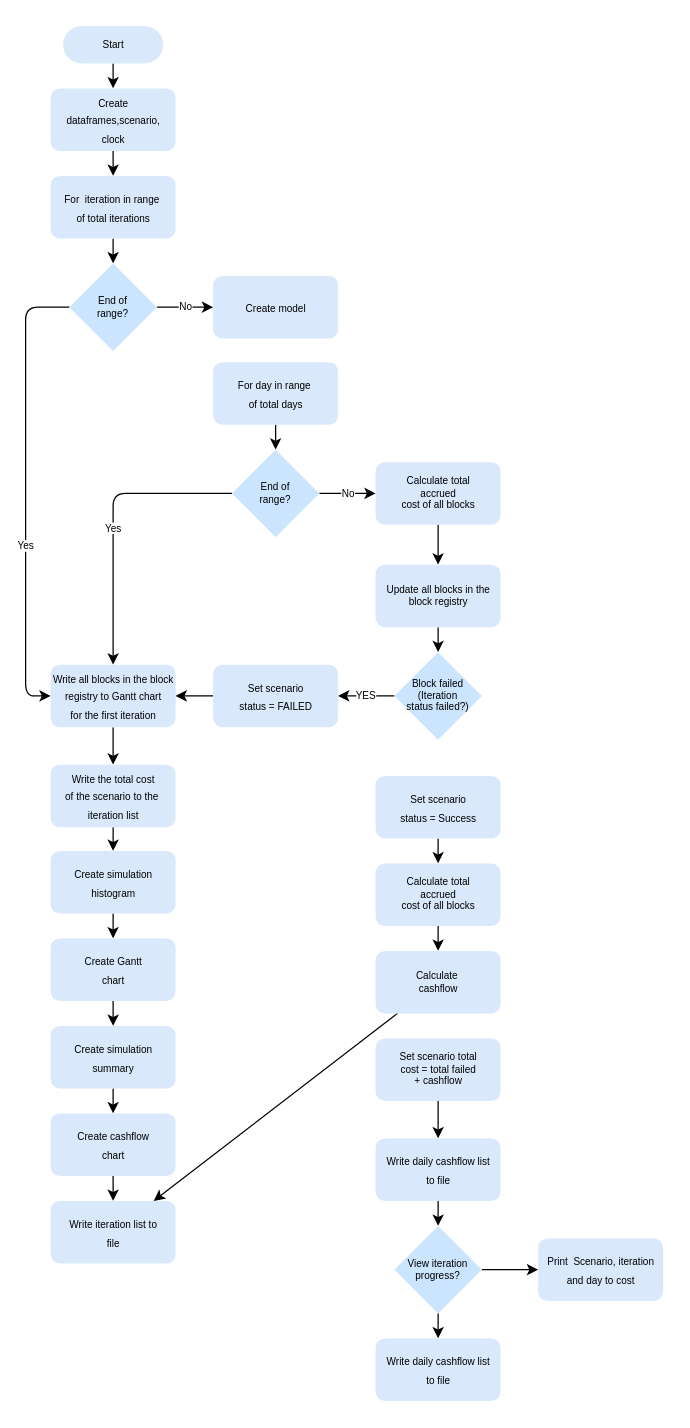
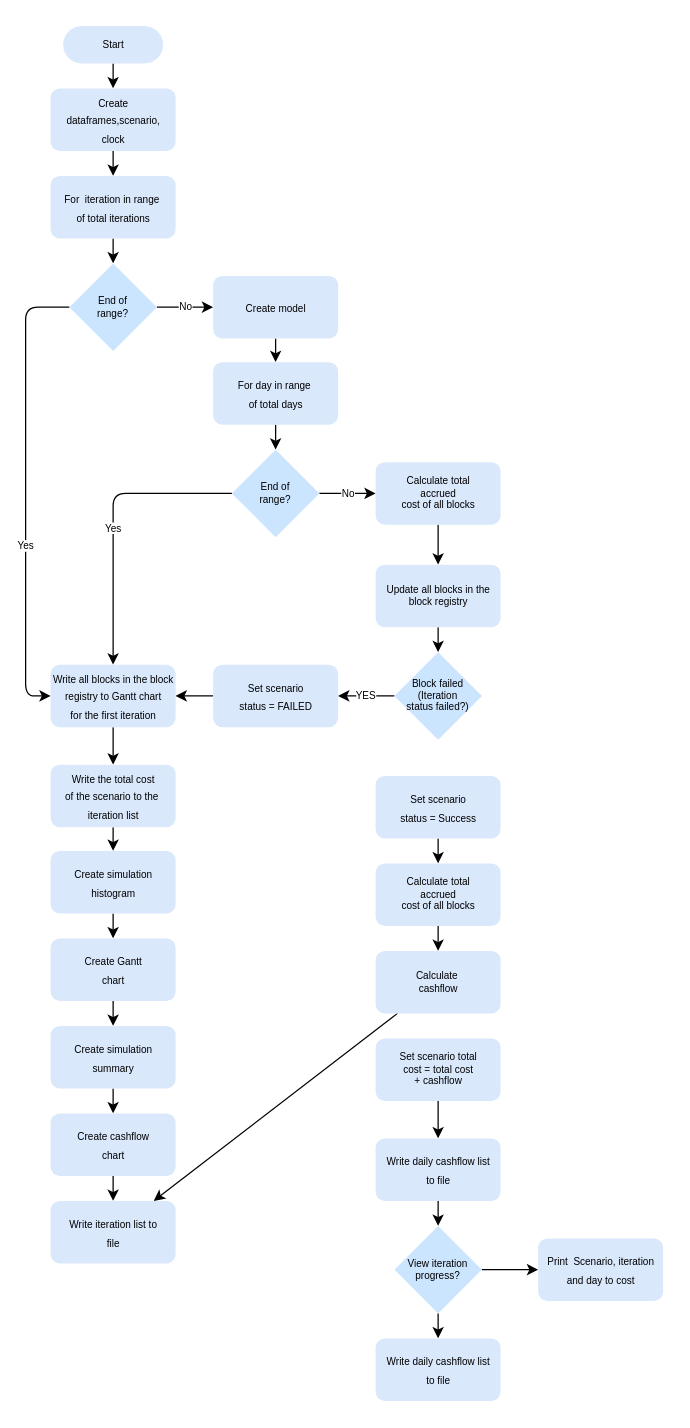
  <mxCell id="0" />
  <mxCell id="1" parent="0" />
  <mxCell id="2" value="" style="edgeStyle=none;html=1;strokeColor=#000000;" edge="1" parent="1" source="3" target="5"><mxGeometry relative="1" as="geometry" /></mxCell>
  <mxCell id="3" value="&lt;font color=&quot;#000000&quot; style=&quot;font-size: 8px;&quot;&gt;Start&lt;/font&gt;" style="html=1;dashed=0;whitespace=wrap;shape=mxgraph.dfd.start;fillColor=#dae8fc;strokeColor=none;rounded=1;fontSize=8;" parent="1" vertex="1"><mxGeometry x="50" y="20" width="80" height="30" as="geometry" /></mxCell>
  <mxCell id="4" style="edgeStyle=none;rounded=1;html=1;entryX=0.5;entryY=0;entryDx=0;entryDy=0;labelBackgroundColor=#FFFFFF;strokeColor=#000000;fontFamily=Helvetica;fontSize=8;fontColor=#000000;" edge="1" parent="1" source="5" target="7"><mxGeometry relative="1" as="geometry" /></mxCell>
  <mxCell id="5" value="&lt;font style=&quot;font-size: 8px;&quot;&gt;Create &lt;br&gt;dataframes,scenario,&lt;br&gt;clock&lt;/font&gt;" style="html=1;dashed=0;whitespace=wrap;fillColor=#dae8fc;strokeColor=none;fontColor=#000000;rounded=1;" parent="1" vertex="1"><mxGeometry x="40" y="70" width="100" height="50" as="geometry" /></mxCell>
  <mxCell id="6" style="edgeStyle=none;rounded=1;html=1;entryX=0.5;entryY=0;entryDx=0;entryDy=0;entryPerimeter=0;labelBackgroundColor=#FFFFFF;strokeColor=#000000;fontFamily=Helvetica;fontSize=8;fontColor=#000000;" edge="1" parent="1" source="7" target="23"><mxGeometry relative="1" as="geometry" /></mxCell>
  <mxCell id="7" value="&lt;span style=&quot;font-size: 8px;&quot;&gt;For&amp;nbsp; iteration in range&amp;nbsp;&lt;br&gt;of total iterations&lt;br&gt;&lt;/span&gt;" style="html=1;dashed=0;whitespace=wrap;fillColor=#dae8fc;strokeColor=none;fontColor=#000000;rounded=1;" vertex="1" parent="1"><mxGeometry x="40" y="140" width="100" height="50" as="geometry" /></mxCell>
  <mxCell id="8" style="edgeStyle=none;html=1;entryX=0.5;entryY=0;entryDx=0;entryDy=0;strokeColor=#000000;fontSize=8;fontColor=#000000;" edge="1" parent="1" source="9" target="11"><mxGeometry relative="1" as="geometry" /></mxCell>
  <mxCell id="9" value="&lt;span style=&quot;font-size: 8px;&quot;&gt;Write all blocks in the block &lt;br&gt;registry to Gantt chart&lt;br&gt;for the first iteration&lt;br&gt;&lt;/span&gt;" style="html=1;dashed=0;whitespace=wrap;fillColor=#dae8fc;strokeColor=none;fontColor=#000000;rounded=1;" vertex="1" parent="1"><mxGeometry x="40" y="531" width="100" height="50" as="geometry" /></mxCell>
  <mxCell id="10" style="edgeStyle=none;shape=connector;rounded=1;html=1;entryX=0.5;entryY=0;entryDx=0;entryDy=0;labelBackgroundColor=#FFFFFF;strokeColor=#000000;fontFamily=Helvetica;fontSize=8;fontColor=#000000;endArrow=classic;" edge="1" parent="1" source="11" target="48"><mxGeometry relative="1" as="geometry" /></mxCell>
  <mxCell id="11" value="&lt;span style=&quot;font-size: 8px;&quot;&gt;Write the total cost&lt;br&gt;of the scenario to the&amp;nbsp;&lt;br&gt;iteration list&lt;br&gt;&lt;/span&gt;" style="html=1;dashed=0;whitespace=wrap;fillColor=#dae8fc;strokeColor=none;fontColor=#000000;rounded=1;" vertex="1" parent="1"><mxGeometry x="40" y="611" width="100" height="50" as="geometry" /></mxCell>
  <mxCell id="12" style="edgeStyle=none;rounded=1;html=1;labelBackgroundColor=#FFFFFF;strokeColor=#000000;fontSize=8;fontColor=#000000;exitX=0;exitY=0.5;exitDx=0;exitDy=0;exitPerimeter=0;entryX=0;entryY=0.5;entryDx=0;entryDy=0;" edge="1" parent="1" source="23" target="9"><mxGeometry relative="1" as="geometry"><mxPoint x="90" y="349" as="sourcePoint" /><Array as="points"><mxPoint x="20" y="245" /><mxPoint x="20" y="360" /><mxPoint x="20" y="480" /><mxPoint x="20" y="556" /></Array></mxGeometry></mxCell>
  <mxCell id="13" value="&lt;span style=&quot;background-color: rgb(255, 255, 255);&quot;&gt;Yes&lt;/span&gt;" style="edgeLabel;html=1;align=center;verticalAlign=middle;resizable=0;points=[];fontSize=8;fontColor=#000000;" vertex="1" connectable="0" parent="12"><mxGeometry x="0.229" y="-1" relative="1" as="geometry"><mxPoint as="offset" /></mxGeometry></mxCell>
  <mxCell id="14" style="edgeStyle=none;html=1;entryX=0.5;entryY=0;entryDx=0;entryDy=0;entryPerimeter=0;strokeColor=#000000;fontSize=8;fontColor=#000000;" edge="1" parent="1" source="15" target="19"><mxGeometry relative="1" as="geometry" /></mxCell>
  <mxCell id="15" value="&lt;span style=&quot;font-size: 8px;&quot;&gt;For day in range&amp;nbsp;&lt;br&gt;of total days&lt;br&gt;&lt;/span&gt;" style="html=1;dashed=0;whitespace=wrap;fillColor=#dae8fc;strokeColor=none;fontColor=#000000;rounded=1;" vertex="1" parent="1"><mxGeometry x="170" y="289" width="100" height="50" as="geometry" /></mxCell>
  <mxCell id="16" style="edgeStyle=none;html=1;strokeColor=#000000;fontSize=8;fontColor=#000000;entryX=0.5;entryY=0;entryDx=0;entryDy=0;exitX=0;exitY=0.5;exitDx=0;exitDy=0;exitPerimeter=0;" edge="1" parent="1" source="19" target="9"><mxGeometry relative="1" as="geometry"><mxPoint x="220" y="451" as="targetPoint" /><Array as="points"><mxPoint x="90" y="394" /></Array></mxGeometry></mxCell>
  <mxCell id="17" value="&lt;span style=&quot;background-color: rgb(255, 255, 255);&quot;&gt;Yes&lt;/span&gt;" style="edgeLabel;html=1;align=center;verticalAlign=middle;resizable=0;points=[];fontSize=8;fontColor=#000000;rounded=1;" vertex="1" connectable="0" parent="16"><mxGeometry x="0.05" y="-1" relative="1" as="geometry"><mxPoint as="offset" /></mxGeometry></mxCell>
  <mxCell id="18" value="No" style="edgeStyle=none;shape=connector;rounded=1;html=1;entryX=0;entryY=0.5;entryDx=0;entryDy=0;labelBackgroundColor=#FFFFFF;strokeColor=#000000;fontFamily=Helvetica;fontSize=8;fontColor=#000000;endArrow=classic;" edge="1" parent="1" source="19" target="25"><mxGeometry relative="1" as="geometry" /></mxCell>
  <mxCell id="19" value="&lt;font color=&quot;#000000&quot;&gt;End of &lt;br&gt;range?&lt;/font&gt;" style="strokeWidth=2;html=1;shape=mxgraph.flowchart.decision;whiteSpace=wrap;fontSize=8;fillColor=#cce5ff;strokeColor=none;rounded=1;" vertex="1" parent="1"><mxGeometry x="185" y="359" width="70" height="70" as="geometry" /></mxCell>
+ <mxCell id="20" style="edgeStyle=none;rounded=1;html=1;entryX=0.5;entryY=0;entryDx=0;entryDy=0;labelBackgroundColor=#FFFFFF;strokeColor=#000000;fontFamily=Helvetica;fontSize=8;fontColor=#000000;" edge="1" parent="1" source="21" target="15"><mxGeometry relative="1" as="geometry" /></mxCell>
  <mxCell id="21" value="&lt;span style=&quot;font-size: 8px;&quot;&gt;Create model&lt;br&gt;&lt;/span&gt;" style="html=1;dashed=0;whitespace=wrap;fillColor=#dae8fc;strokeColor=none;fontColor=#000000;rounded=1;" vertex="1" parent="1"><mxGeometry x="170" y="220" width="100" height="50" as="geometry" /></mxCell>
  <mxCell id="22" value="No" style="edgeStyle=none;rounded=1;html=1;entryX=0;entryY=0.5;entryDx=0;entryDy=0;labelBackgroundColor=#FFFFFF;strokeColor=#000000;fontFamily=Helvetica;fontSize=8;fontColor=#000000;" edge="1" parent="1" source="23" target="21"><mxGeometry relative="1" as="geometry" /></mxCell>
  <mxCell id="23" value="&lt;font color=&quot;#000000&quot;&gt;End of &lt;br&gt;range?&lt;/font&gt;" style="strokeWidth=2;html=1;shape=mxgraph.flowchart.decision;whiteSpace=wrap;fontSize=8;fillColor=#cce5ff;strokeColor=none;rounded=1;" vertex="1" parent="1"><mxGeometry x="55" y="210" width="70" height="70" as="geometry" /></mxCell>
  <mxCell id="24" style="edgeStyle=none;rounded=1;html=1;labelBackgroundColor=#FFFFFF;strokeColor=#000000;fontFamily=Helvetica;fontSize=8;fontColor=#000000;" edge="1" parent="1" source="25" target="27"><mxGeometry relative="1" as="geometry" /></mxCell>
  <mxCell id="25" value="Calculate total&lt;br style=&quot;font-size: 8px;&quot;&gt;accrued &lt;br style=&quot;font-size: 8px;&quot;&gt;cost of all blocks" style="html=1;dashed=0;whitespace=wrap;fillColor=#dae8fc;strokeColor=none;fontColor=#000000;rounded=1;fontSize=8;" vertex="1" parent="1"><mxGeometry x="300" y="369" width="100" height="50" as="geometry" /></mxCell>
  <mxCell id="26" style="edgeStyle=none;rounded=1;html=1;entryX=0.5;entryY=0;entryDx=0;entryDy=0;entryPerimeter=0;labelBackgroundColor=#FFFFFF;strokeColor=#000000;fontFamily=Helvetica;fontSize=8;fontColor=#000000;" edge="1" parent="1" source="27" target="29"><mxGeometry relative="1" as="geometry" /></mxCell>
  <mxCell id="27" value="Update all blocks in the&lt;br&gt;block registry" style="html=1;dashed=0;whitespace=wrap;fillColor=#dae8fc;strokeColor=none;fontColor=#000000;rounded=1;fontSize=8;" vertex="1" parent="1"><mxGeometry x="300" y="451" width="100" height="50" as="geometry" /></mxCell>
  <mxCell id="28" value="YES" style="edgeStyle=none;shape=connector;rounded=1;html=1;entryX=1;entryY=0.5;entryDx=0;entryDy=0;labelBackgroundColor=#FFFFFF;strokeColor=#000000;fontFamily=Helvetica;fontSize=8;fontColor=#000000;endArrow=classic;" edge="1" parent="1" source="29" target="31"><mxGeometry relative="1" as="geometry" /></mxCell>
  <mxCell id="29" value="&lt;font color=&quot;#000000&quot;&gt;Block failed (Iteration&lt;br&gt;status failed?)&lt;/font&gt;" style="strokeWidth=2;html=1;shape=mxgraph.flowchart.decision;whiteSpace=wrap;fontSize=8;fillColor=#cce5ff;strokeColor=none;rounded=1;" vertex="1" parent="1"><mxGeometry x="315" y="521" width="70" height="70" as="geometry" /></mxCell>
  <mxCell id="30" style="edgeStyle=none;shape=connector;rounded=1;html=1;entryX=1;entryY=0.5;entryDx=0;entryDy=0;labelBackgroundColor=#FFFFFF;strokeColor=#000000;fontFamily=Helvetica;fontSize=8;fontColor=#000000;endArrow=classic;" edge="1" parent="1" source="31" target="9"><mxGeometry relative="1" as="geometry" /></mxCell>
  <mxCell id="31" value="&lt;span style=&quot;font-size: 8px;&quot;&gt;Set scenario &lt;br&gt;status = FAILED&lt;br&gt;&lt;/span&gt;" style="html=1;dashed=0;whitespace=wrap;fillColor=#dae8fc;strokeColor=none;fontColor=#000000;rounded=1;" vertex="1" parent="1"><mxGeometry x="170" y="531" width="100" height="50" as="geometry" /></mxCell>
  <mxCell id="32" style="edgeStyle=none;rounded=1;html=1;entryX=0.5;entryY=0;entryDx=0;entryDy=0;labelBackgroundColor=#FFFFFF;strokeColor=#000000;fontFamily=Helvetica;fontSize=8;fontColor=#000000;" edge="1" parent="1" source="33" target="35"><mxGeometry relative="1" as="geometry" /></mxCell>
  <mxCell id="33" value="&lt;span style=&quot;font-size: 8px;&quot;&gt;Set scenario &lt;br&gt;status = Success&lt;br&gt;&lt;/span&gt;" style="html=1;dashed=0;whitespace=wrap;fillColor=#dae8fc;strokeColor=none;fontColor=#000000;rounded=1;" vertex="1" parent="1"><mxGeometry x="300" y="620" width="100" height="50" as="geometry" /></mxCell>
  <mxCell id="34" style="edgeStyle=none;rounded=1;html=1;entryX=0.5;entryY=0;entryDx=0;entryDy=0;labelBackgroundColor=#FFFFFF;strokeColor=#000000;fontFamily=Helvetica;fontSize=8;fontColor=#000000;" edge="1" parent="1" source="35" target="37"><mxGeometry relative="1" as="geometry" /></mxCell>
  <mxCell id="35" value="Calculate total&lt;br style=&quot;font-size: 8px;&quot;&gt;accrued &lt;br style=&quot;font-size: 8px;&quot;&gt;cost of all blocks" style="html=1;dashed=0;whitespace=wrap;fillColor=#dae8fc;strokeColor=none;fontColor=#000000;rounded=1;fontSize=8;" vertex="1" parent="1"><mxGeometry x="300" y="690" width="100" height="50" as="geometry" /></mxCell>
  <mxCell id="36" style="edgeStyle=none;rounded=1;html=1;labelBackgroundColor=#FFFFFF;strokeColor=#000000;fontFamily=Helvetica;fontSize=8;fontColor=#000000;" edge="1" parent="1" source="37" target="55"><mxGeometry relative="1" as="geometry" /></mxCell>
  <mxCell id="37" value="Calculate&amp;nbsp;&lt;br&gt;cashflow" style="html=1;dashed=0;whitespace=wrap;fillColor=#dae8fc;strokeColor=none;fontColor=#000000;rounded=1;fontSize=8;" vertex="1" parent="1"><mxGeometry x="300" y="760" width="100" height="50" as="geometry" /></mxCell>
  <mxCell id="38" style="edgeStyle=none;rounded=1;html=1;entryX=0.5;entryY=0;entryDx=0;entryDy=0;labelBackgroundColor=#FFFFFF;strokeColor=#000000;fontFamily=Helvetica;fontSize=8;fontColor=#000000;" edge="1" parent="1" source="39" target="41"><mxGeometry relative="1" as="geometry" /></mxCell>
- <mxCell id="39" value="Set scenario total&lt;br&gt;cost = total failed &lt;br&gt;+ cashflow" style="html=1;dashed=0;whitespace=wrap;fillColor=#dae8fc;strokeColor=none;fontColor=#000000;rounded=1;fontSize=8;" vertex="1" parent="1"><mxGeometry x="300" y="830" width="100" height="50" as="geometry" /></mxCell>
+ <mxCell id="39" value="Set scenario total&lt;br&gt;cost = total cost &lt;br&gt;+ cashflow" style="html=1;dashed=0;whitespace=wrap;fillColor=#dae8fc;strokeColor=none;fontColor=#000000;rounded=1;fontSize=8;" vertex="1" parent="1"><mxGeometry x="300" y="830" width="100" height="50" as="geometry" /></mxCell>
  <mxCell id="40" style="edgeStyle=none;rounded=1;html=1;labelBackgroundColor=#FFFFFF;strokeColor=#000000;fontSize=8;fontColor=#000000;" edge="1" parent="1" source="41" target="44"><mxGeometry relative="1" as="geometry" /></mxCell>
  <mxCell id="41" value="&lt;span style=&quot;font-size: 8px;&quot;&gt;Write daily cashflow list&lt;br&gt;to file&lt;br&gt;&lt;/span&gt;" style="html=1;dashed=0;whitespace=wrap;fillColor=#dae8fc;strokeColor=none;fontColor=#000000;rounded=1;" vertex="1" parent="1"><mxGeometry x="300" y="910" width="100" height="50" as="geometry" /></mxCell>
  <mxCell id="42" style="edgeStyle=none;rounded=1;html=1;labelBackgroundColor=#FFFFFF;strokeColor=#000000;fontSize=8;fontColor=#000000;" edge="1" parent="1" source="44" target="45"><mxGeometry relative="1" as="geometry" /></mxCell>
  <mxCell id="43" style="edgeStyle=none;rounded=1;html=1;entryX=0;entryY=0.5;entryDx=0;entryDy=0;labelBackgroundColor=#FFFFFF;strokeColor=#000000;fontSize=8;fontColor=#000000;" edge="1" parent="1" source="44" target="46"><mxGeometry relative="1" as="geometry" /></mxCell>
  <mxCell id="44" value="&lt;font color=&quot;#000000&quot;&gt;View iteration&lt;br&gt;progress?&lt;/font&gt;" style="strokeWidth=2;html=1;shape=mxgraph.flowchart.decision;whiteSpace=wrap;fontSize=8;fillColor=#cce5ff;strokeColor=none;rounded=1;" vertex="1" parent="1"><mxGeometry x="315" y="980" width="70" height="70" as="geometry" /></mxCell>
  <mxCell id="45" value="&lt;span style=&quot;font-size: 8px;&quot;&gt;Write daily cashflow list&lt;br&gt;to file&lt;br&gt;&lt;/span&gt;" style="html=1;dashed=0;whitespace=wrap;fillColor=#dae8fc;strokeColor=none;fontColor=#000000;rounded=1;" vertex="1" parent="1"><mxGeometry x="300" y="1070" width="100" height="50" as="geometry" /></mxCell>
  <mxCell id="46" value="&lt;span style=&quot;font-size: 8px;&quot;&gt;Print&amp;nbsp; Scenario, iteration&lt;br&gt;and day to cost&lt;br&gt;&lt;/span&gt;" style="html=1;dashed=0;whitespace=wrap;fillColor=#dae8fc;strokeColor=none;fontColor=#000000;rounded=1;" vertex="1" parent="1"><mxGeometry x="430" y="990" width="100" height="50" as="geometry" /></mxCell>
  <mxCell id="47" style="edgeStyle=none;shape=connector;rounded=1;html=1;entryX=0.5;entryY=0;entryDx=0;entryDy=0;labelBackgroundColor=#FFFFFF;strokeColor=#000000;fontFamily=Helvetica;fontSize=8;fontColor=#000000;endArrow=classic;" edge="1" parent="1" source="48" target="50"><mxGeometry relative="1" as="geometry" /></mxCell>
  <mxCell id="48" value="&lt;span style=&quot;font-size: 8px;&quot;&gt;Create simulation &lt;br&gt;histogram&lt;br&gt;&lt;/span&gt;" style="html=1;dashed=0;whitespace=wrap;fillColor=#dae8fc;strokeColor=none;fontColor=#000000;rounded=1;" vertex="1" parent="1"><mxGeometry x="40" y="680" width="100" height="50" as="geometry" /></mxCell>
  <mxCell id="49" style="edgeStyle=none;shape=connector;rounded=1;html=1;entryX=0.5;entryY=0;entryDx=0;entryDy=0;labelBackgroundColor=#FFFFFF;strokeColor=#000000;fontFamily=Helvetica;fontSize=8;fontColor=#000000;endArrow=classic;" edge="1" parent="1" source="50" target="52"><mxGeometry relative="1" as="geometry" /></mxCell>
  <mxCell id="50" value="&lt;span style=&quot;font-size: 8px;&quot;&gt;Create Gantt&lt;br&gt;chart&lt;br&gt;&lt;/span&gt;" style="html=1;dashed=0;whitespace=wrap;fillColor=#dae8fc;strokeColor=none;fontColor=#000000;rounded=1;" vertex="1" parent="1"><mxGeometry x="40" y="750" width="100" height="50" as="geometry" /></mxCell>
  <mxCell id="51" style="edgeStyle=none;shape=connector;rounded=1;html=1;entryX=0.5;entryY=0;entryDx=0;entryDy=0;labelBackgroundColor=#FFFFFF;strokeColor=#000000;fontFamily=Helvetica;fontSize=8;fontColor=#000000;endArrow=classic;" edge="1" parent="1" source="52" target="54"><mxGeometry relative="1" as="geometry" /></mxCell>
  <mxCell id="52" value="&lt;span style=&quot;font-size: 8px;&quot;&gt;Create simulation&lt;br&gt;summary&lt;br&gt;&lt;/span&gt;" style="html=1;dashed=0;whitespace=wrap;fillColor=#dae8fc;strokeColor=none;fontColor=#000000;rounded=1;" vertex="1" parent="1"><mxGeometry x="40" y="820" width="100" height="50" as="geometry" /></mxCell>
  <mxCell id="53" style="edgeStyle=none;shape=connector;rounded=1;html=1;entryX=0.5;entryY=0;entryDx=0;entryDy=0;labelBackgroundColor=#FFFFFF;strokeColor=#000000;fontFamily=Helvetica;fontSize=8;fontColor=#000000;endArrow=classic;" edge="1" parent="1" source="54" target="55"><mxGeometry relative="1" as="geometry" /></mxCell>
  <mxCell id="54" value="&lt;span style=&quot;font-size: 8px;&quot;&gt;Create cashflow&lt;br&gt;chart&lt;br&gt;&lt;/span&gt;" style="html=1;dashed=0;whitespace=wrap;fillColor=#dae8fc;strokeColor=none;fontColor=#000000;rounded=1;" vertex="1" parent="1"><mxGeometry x="40" y="890" width="100" height="50" as="geometry" /></mxCell>
  <mxCell id="55" value="&lt;span style=&quot;font-size: 8px;&quot;&gt;Write iteration list to&lt;br&gt;file&lt;br&gt;&lt;/span&gt;" style="html=1;dashed=0;whitespace=wrap;fillColor=#dae8fc;strokeColor=none;fontColor=#000000;rounded=1;" vertex="1" parent="1"><mxGeometry x="40" y="960" width="100" height="50" as="geometry" /></mxCell>
